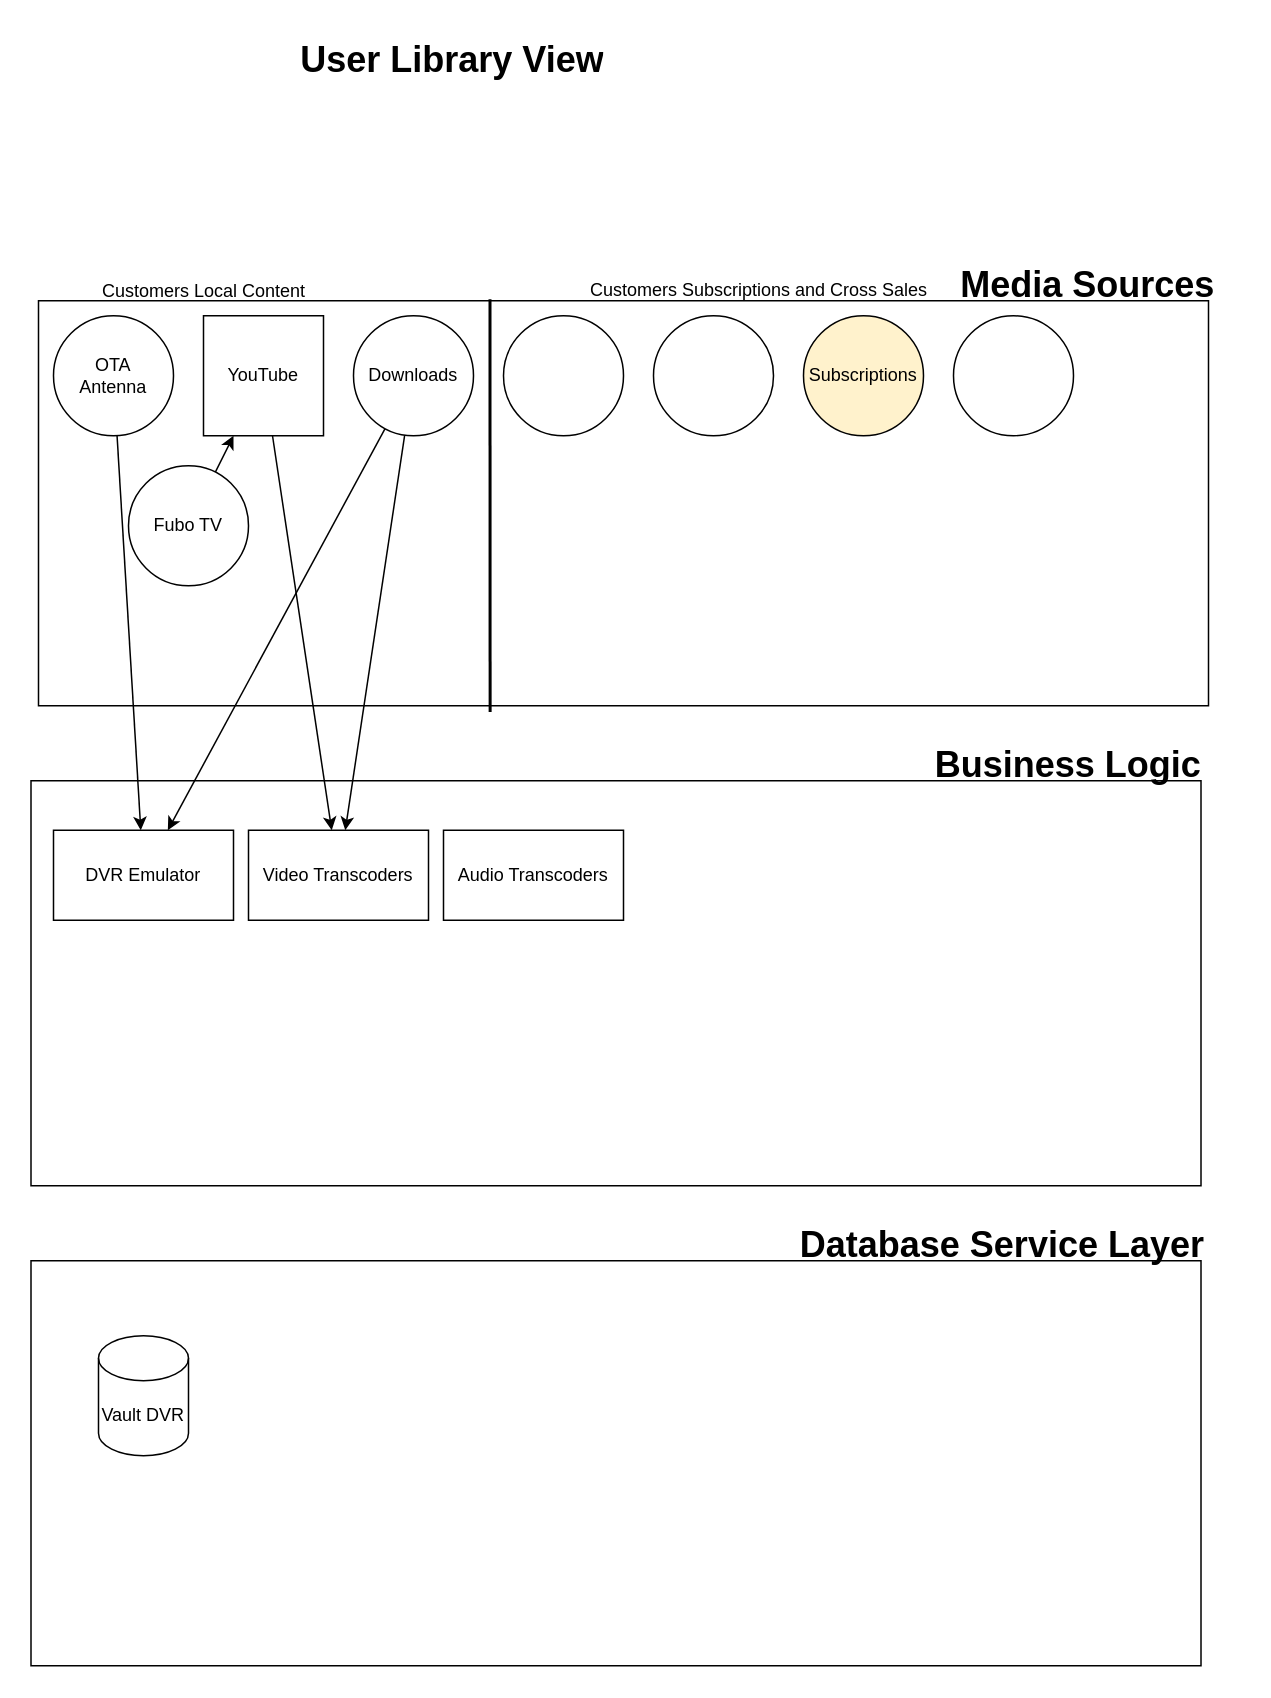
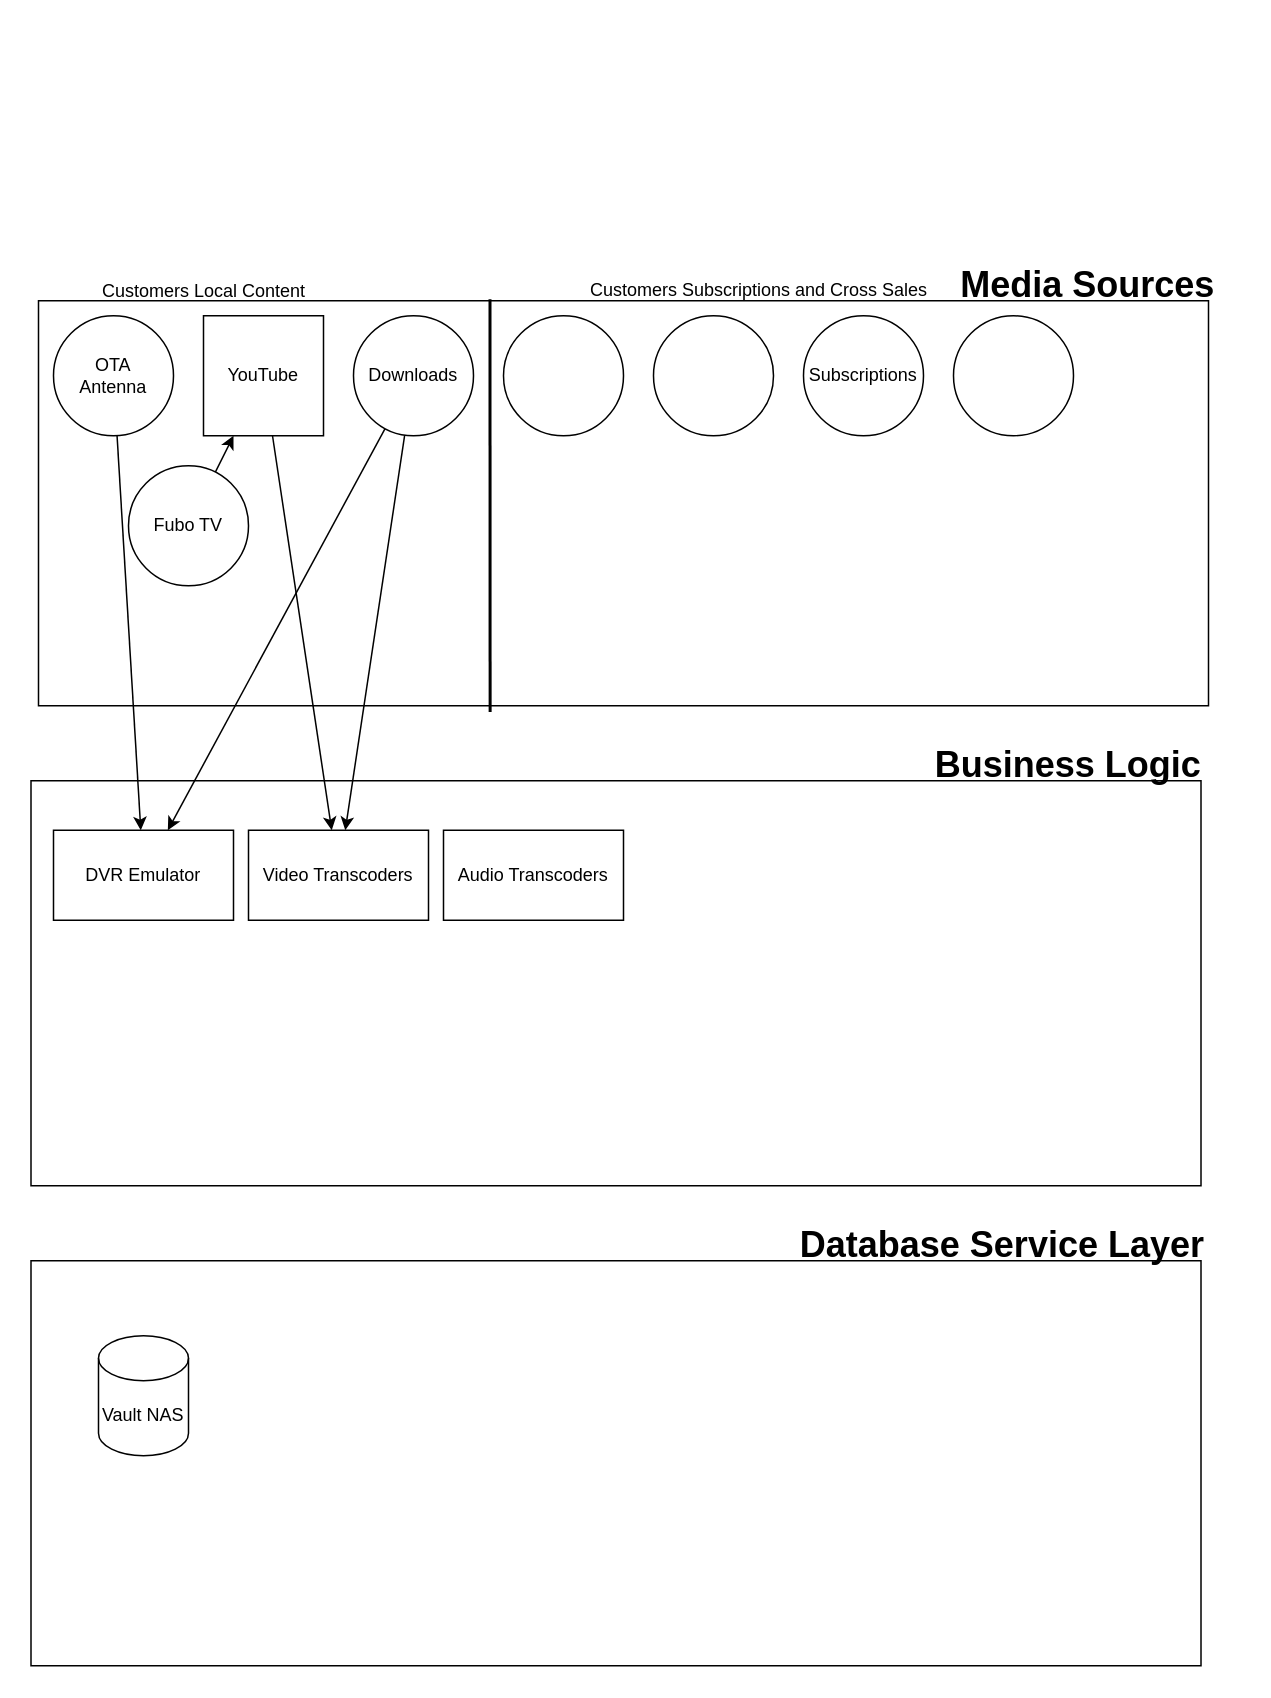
  <mxCell id="0" />
  <mxCell id="1" parent="0" />
  <mxCell id="2" value="" style="rounded=0;whiteSpace=wrap;html=1;" parent="1" vertex="1"><mxGeometry x="25" y="200" width="780" height="270" as="geometry" /></mxCell>
  <mxCell id="3" value="" style="rounded=0;whiteSpace=wrap;html=1;" parent="1" vertex="1"><mxGeometry x="20" y="520" width="780" height="270" as="geometry" /></mxCell>
  <mxCell id="4" value="" style="rounded=0;whiteSpace=wrap;html=1;" parent="1" vertex="1"><mxGeometry x="20" y="840" width="780" height="270" as="geometry" /></mxCell>
  <mxCell id="5" value="&lt;h1&gt;&lt;span style=&quot;background-color: initial;&quot;&gt;Media Sources&lt;/span&gt;&lt;br&gt;&lt;/h1&gt;" style="text;html=1;strokeColor=none;fillColor=none;spacing=5;spacingTop=-20;whiteSpace=wrap;overflow=hidden;rounded=0;rotation=0;" parent="1" vertex="1"><mxGeometry x="635" width="190" height="120" as="geometry" y="170" /></mxCell>
  <mxCell id="6" style="rounded=0;orthogonalLoop=1;jettySize=auto;html=1;" parent="1" source="7" target="21" edge="1"><mxGeometry relative="1" as="geometry" /></mxCell>
  <mxCell id="7" value="OTA&lt;br style=&quot;border-color: var(--border-color);&quot;&gt;Antenna" style="ellipse;whiteSpace=wrap;html=1;aspect=fixed;" parent="1" vertex="1"><mxGeometry x="35" y="210" width="80" height="80" as="geometry" /></mxCell>
  <mxCell id="8" style="rounded=0;orthogonalLoop=1;jettySize=auto;html=1;" parent="1" source="9" target="18" edge="1"><mxGeometry relative="1" as="geometry" /></mxCell>
  <mxCell id="9" value="YouTube" style="whiteSpace=wrap;html=1;aspect=fixed;rounded=0;" parent="1" vertex="1"><mxGeometry x="135" y="210" width="80" height="80" as="geometry" /></mxCell>
  <mxCell id="10" style="rounded=0;orthogonalLoop=1;jettySize=auto;html=1;" parent="1" source="12" target="18" edge="1"><mxGeometry relative="1" as="geometry" /></mxCell>
  <mxCell id="11" style="rounded=0;orthogonalLoop=1;jettySize=auto;html=1;" parent="1" source="12" target="21" edge="1"><mxGeometry relative="1" as="geometry" /></mxCell>
  <mxCell id="12" value="Downloads" style="ellipse;whiteSpace=wrap;html=1;aspect=fixed;" parent="1" vertex="1"><mxGeometry x="235" y="210" width="80" height="80" as="geometry" /></mxCell>
  <mxCell id="13" value="" style="ellipse;whiteSpace=wrap;html=1;aspect=fixed;" parent="1" vertex="1"><mxGeometry x="335" y="210" width="80" height="80" as="geometry" /></mxCell>
  <mxCell id="14" value="" style="ellipse;whiteSpace=wrap;html=1;aspect=fixed;" parent="1" vertex="1"><mxGeometry x="435" y="210" width="80" height="80" as="geometry" /></mxCell>
- <mxCell id="15" value="Subscriptions" style="ellipse;whiteSpace=wrap;html=1;aspect=fixed;fillColor=#fff2cc;" parent="1" vertex="1"><mxGeometry x="535" y="210" width="80" height="80" as="geometry" /></mxCell>
+ <mxCell id="15" value="Subscriptions" style="ellipse;whiteSpace=wrap;html=1;aspect=fixed;" parent="1" vertex="1"><mxGeometry x="535" y="210" width="80" height="80" as="geometry" /></mxCell>
  <mxCell id="16" value="" style="ellipse;whiteSpace=wrap;html=1;aspect=fixed;" parent="1" vertex="1"><mxGeometry x="635" y="210" width="80" height="80" as="geometry" /></mxCell>
  <mxCell id="17" value="&lt;h1&gt;&lt;span style=&quot;background-color: initial;&quot;&gt;Business Logic&lt;/span&gt;&lt;br&gt;&lt;/h1&gt;" style="text;html=1;strokeColor=none;fillColor=none;spacing=5;spacingTop=-20;whiteSpace=wrap;overflow=hidden;rounded=0;rotation=0;" parent="1" vertex="1"><mxGeometry x="618" y="490" width="190" height="120" as="geometry" /></mxCell>
  <mxCell id="18" value="Video Transcoders" style="rounded=0;whiteSpace=wrap;html=1;" parent="1" vertex="1"><mxGeometry x="165" y="553" width="120" height="60" as="geometry" /></mxCell>
  <mxCell id="19" value="Audio Transcoders" style="rounded=0;whiteSpace=wrap;html=1;" parent="1" vertex="1"><mxGeometry x="295" y="553" width="120" height="60" as="geometry" /></mxCell>
- <mxCell id="20" value="&lt;h1&gt;&lt;span style=&quot;background-color: initial;&quot;&gt;User Library View&lt;/span&gt;&lt;br&gt;&lt;/h1&gt;" style="text;html=1;strokeColor=none;fillColor=none;spacing=5;spacingTop=-20;whiteSpace=wrap;overflow=hidden;rounded=0;" parent="1" vertex="1"><mxGeometry x="195" y="20" width="305" height="120" as="geometry" /></mxCell>
  <mxCell id="21" value="DVR Emulator" style="rounded=0;whiteSpace=wrap;html=1;" parent="1" vertex="1"><mxGeometry x="35" y="553" width="120" height="60" as="geometry" /></mxCell>
  <mxCell id="22" style="rounded=0;orthogonalLoop=1;jettySize=auto;html=1;" parent="1" source="23" target="9" edge="1"><mxGeometry relative="1" as="geometry" /></mxCell>
  <mxCell id="23" value="Fubo TV" style="ellipse;whiteSpace=wrap;html=1;aspect=fixed;" parent="1" vertex="1"><mxGeometry x="85" y="310" width="80" height="80" as="geometry" /></mxCell>
  <mxCell id="24" value="&lt;h1&gt;Database Service Layer&lt;/h1&gt;" style="text;html=1;strokeColor=none;fillColor=none;spacing=5;spacingTop=-20;whiteSpace=wrap;overflow=hidden;rounded=0;" parent="1" vertex="1"><mxGeometry x="528" y="810" width="290" height="120" as="geometry" /></mxCell>
- <mxCell id="25" value="Vault DVR" style="shape=cylinder3;whiteSpace=wrap;html=1;boundedLbl=1;backgroundOutline=1;size=15;" parent="1" vertex="1"><mxGeometry x="65" y="890" width="60" height="80" as="geometry" /></mxCell>
+ <mxCell id="25" value="Vault NAS" style="shape=cylinder3;whiteSpace=wrap;html=1;boundedLbl=1;backgroundOutline=1;size=15;" parent="1" vertex="1"><mxGeometry x="65" y="890" width="60" height="80" as="geometry" /></mxCell>
  <mxCell id="26" value="" style="endArrow=none;html=1;rounded=0;strokeWidth=2;exitX=0.386;exitY=1.019;exitDx=0;exitDy=0;exitPerimeter=0;" parent="1" edge="1"><mxGeometry width="50" height="50" relative="1" as="geometry"><mxPoint x="326.08" y="474.13" as="sourcePoint" /><mxPoint x="326" y="199" as="targetPoint" /></mxGeometry></mxCell>
  <mxCell id="27" value="Customers Local Content" style="text;html=1;align=center;verticalAlign=middle;resizable=0;points=[];autosize=1;strokeColor=none;fillColor=none;" parent="1" vertex="1"><mxGeometry x="55" y="179" width="160" height="30" as="geometry" /></mxCell>
  <mxCell id="28" value="Customers Subscriptions and Cross Sales" style="text;html=1;align=center;verticalAlign=middle;resizable=0;points=[];autosize=1;strokeColor=none;fillColor=none;" parent="1" vertex="1"><mxGeometry x="380" y="178" width="250" height="30" as="geometry" /></mxCell>
